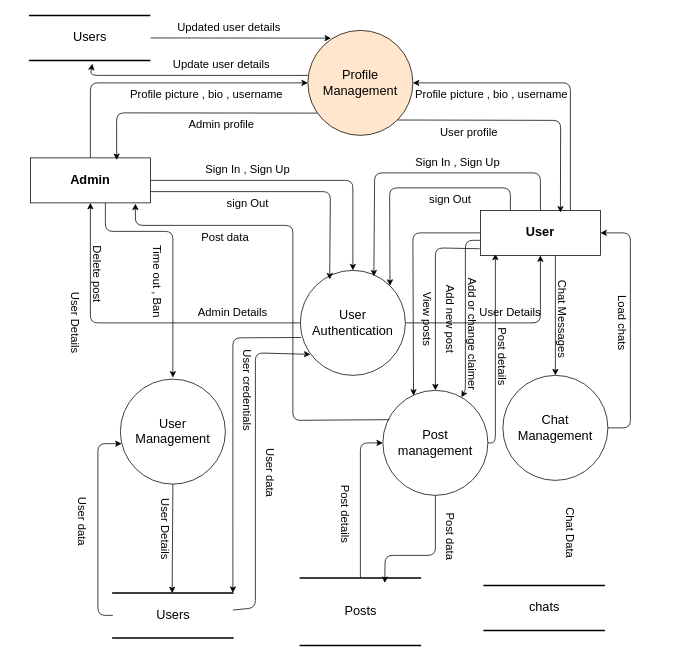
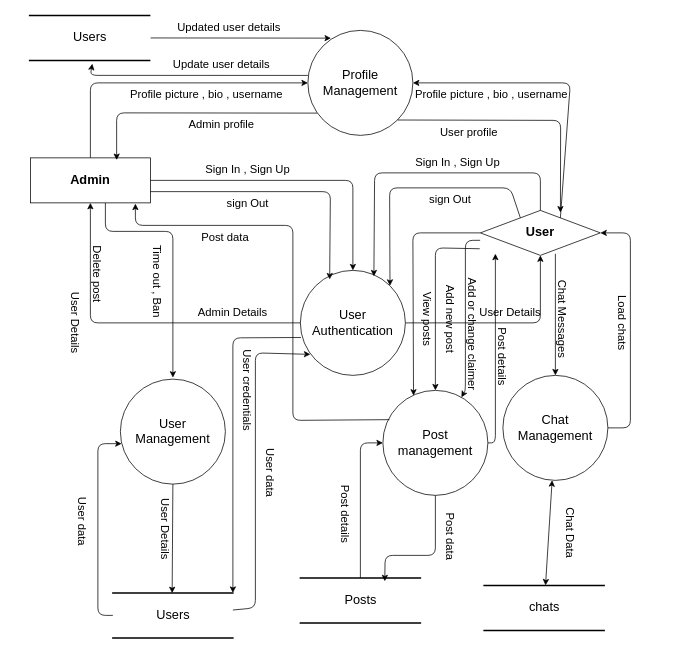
  <mxCell id="0" />
  <mxCell id="1" parent="0" />
  <mxCell id="2" style="edgeStyle=none;html=1;entryX=0.125;entryY=0.964;entryDx=0;entryDy=0;entryPerimeter=0;" edge="1" parent="1" source="3" target="15"><mxGeometry relative="1" as="geometry"><Array as="points"><mxPoint x="660" y="590" /></Array></mxGeometry></mxCell>
  <mxCell id="3" value="&lt;span style=&quot;font-size: 17px;&quot;&gt;Post&lt;/span&gt;&lt;div&gt;&lt;span style=&quot;font-size: 17px;&quot;&gt;management&lt;/span&gt;&lt;/div&gt;" style="ellipse;whiteSpace=wrap;html=1;aspect=fixed;fontFamily=Helvetica;fontSize=14;" parent="1" vertex="1"><mxGeometry x="510" y="520" width="140" height="140" as="geometry" /></mxCell>
+ <mxCell id="4" style="edgeStyle=none;html=1;startArrow=classic;startFill=1;" edge="1" parent="1" source="6" target="41"><mxGeometry relative="1" as="geometry" /></mxCell>
  <mxCell id="5" style="edgeStyle=none;html=1;entryX=1;entryY=0.5;entryDx=0;entryDy=0;" edge="1" parent="1" source="6" target="15"><mxGeometry relative="1" as="geometry"><Array as="points"><mxPoint x="840" y="570" /><mxPoint x="840" y="310" /></Array></mxGeometry></mxCell>
  <mxCell id="6" value="&lt;font style=&quot;font-size: 17px;&quot;&gt;Chat&lt;/font&gt;&lt;div&gt;&lt;font style=&quot;font-size: 17px;&quot;&gt;Management&lt;/font&gt;&lt;/div&gt;" style="ellipse;whiteSpace=wrap;html=1;aspect=fixed;fontFamily=Helvetica;fontSize=14;" parent="1" vertex="1"><mxGeometry x="670" y="500" width="140" height="140" as="geometry" /></mxCell>
  <mxCell id="7" style="edgeStyle=none;html=1;entryX=0.5;entryY=1;entryDx=0;entryDy=0;" edge="1" parent="1" source="9" target="19"><mxGeometry relative="1" as="geometry"><Array as="points"><mxPoint x="120" y="430" /></Array></mxGeometry></mxCell>
  <mxCell id="8" style="edgeStyle=none;html=1;entryX=0.5;entryY=1;entryDx=0;entryDy=0;" edge="1" parent="1" source="9" target="15"><mxGeometry relative="1" as="geometry"><Array as="points"><mxPoint x="720" y="430" /></Array></mxGeometry></mxCell>
  <mxCell id="9" value="&lt;font style=&quot;font-size: 17px;&quot;&gt;User&lt;/font&gt;&lt;div&gt;&lt;font style=&quot;font-size: 17px;&quot;&gt;Authentication&lt;/font&gt;&lt;/div&gt;" style="ellipse;whiteSpace=wrap;html=1;aspect=fixed;fontFamily=Helvetica;fontSize=14;" vertex="1" parent="1"><mxGeometry y="360" width="140" height="140" as="geometry" x="400" /></mxCell>
  <mxCell id="10" style="edgeStyle=none;html=1;entryX=1;entryY=0;entryDx=0;entryDy=0;exitX=0.25;exitY=0;exitDx=0;exitDy=0;" edge="1" parent="1" source="15" target="9"><mxGeometry relative="1" as="geometry"><Array as="points"><mxPoint x="680" y="250" /><mxPoint x="519" y="250" /></Array></mxGeometry></mxCell>
  <mxCell id="11" style="edgeStyle=none;html=1;entryX=0.5;entryY=0;entryDx=0;entryDy=0;exitX=0.625;exitY=0.964;exitDx=0;exitDy=0;exitPerimeter=0;" edge="1" parent="1" source="15" target="6"><mxGeometry relative="1" as="geometry" /></mxCell>
  <mxCell id="12" style="edgeStyle=none;html=1;entryX=1;entryY=0.5;entryDx=0;entryDy=0;exitX=0.75;exitY=0;exitDx=0;exitDy=0;" edge="1" parent="1" source="15" target="44"><mxGeometry relative="1" as="geometry"><Array as="points"><mxPoint x="760" y="110" /></Array></mxGeometry></mxCell>
  <mxCell id="13" style="edgeStyle=none;html=1;entryX=0.5;entryY=0;entryDx=0;entryDy=0;exitX=-0.005;exitY=0.853;exitDx=0;exitDy=0;exitPerimeter=0;" edge="1" parent="1" source="15" target="3"><mxGeometry relative="1" as="geometry"><Array as="points"><mxPoint x="580" y="330" /></Array></mxGeometry></mxCell>
  <mxCell id="14" style="edgeStyle=none;html=1;exitX=-0.002;exitY=0.665;exitDx=0;exitDy=0;exitPerimeter=0;" edge="1" parent="1" source="15" target="3"><mxGeometry relative="1" as="geometry"><Array as="points"><mxPoint x="620" y="320" /><mxPoint x="620" y="520" /></Array></mxGeometry></mxCell>
- <mxCell id="15" value="&lt;font style=&quot;font-size: 17px;&quot;&gt;User&lt;/font&gt;" style="rounded=0;whiteSpace=wrap;html=1;fontFamily=Helvetica;fontSize=14;fontStyle=1" vertex="1" parent="1"><mxGeometry x="640" y="280" width="160" height="60" as="geometry" /></mxCell>
+ <mxCell id="15" value="&lt;font style=&quot;font-size: 17px;&quot;&gt;User&lt;/font&gt;" style="rhombus;whiteSpace=wrap;html=1;fontFamily=Helvetica;fontSize=14;fontStyle=1;" vertex="1" parent="1"><mxGeometry x="640" y="280" width="160" height="60" as="geometry" /></mxCell>
  <mxCell id="16" style="edgeStyle=none;html=1;entryX=0.5;entryY=0;entryDx=0;entryDy=0;" edge="1" parent="1" source="19" target="9"><mxGeometry relative="1" as="geometry"><Array as="points"><mxPoint x="470" y="240" /></Array></mxGeometry></mxCell>
  <mxCell id="17" style="edgeStyle=none;html=1;entryX=0.5;entryY=0;entryDx=0;entryDy=0;exitX=0.625;exitY=1.003;exitDx=0;exitDy=0;exitPerimeter=0;" edge="1" parent="1" source="19"><mxGeometry relative="1" as="geometry"><mxPoint x="230" y="503" as="targetPoint" /><mxPoint x="130" y="270" as="sourcePoint" /><Array as="points"><mxPoint x="140" y="308" /><mxPoint x="230" y="308" /></Array></mxGeometry></mxCell>
  <mxCell id="18" style="edgeStyle=none;html=1;entryX=0;entryY=0.5;entryDx=0;entryDy=0;" edge="1" parent="1" source="19" target="44"><mxGeometry relative="1" as="geometry"><Array as="points"><mxPoint x="120" y="110" /></Array></mxGeometry></mxCell>
  <mxCell id="19" value="&lt;font style=&quot;font-size: 17px;&quot;&gt;Admin&lt;/font&gt;" style="rounded=0;whiteSpace=wrap;html=1;fontFamily=Helvetica;fontSize=14;fontStyle=1" vertex="1" parent="1"><mxGeometry x="40" y="210" width="160" height="60" as="geometry" /></mxCell>
  <mxCell id="20" value="&lt;font face=&quot;Helvetica&quot;&gt;&lt;span style=&quot;font-size: 17px;&quot;&gt;Users&lt;/span&gt;&lt;/font&gt;" style="html=1;rounded=0;shadow=0;comic=0;labelBackgroundColor=none;strokeWidth=2;fontFamily=Verdana;fontSize=12;align=center;shape=mxgraph.ios7ui.horLines;" vertex="1" parent="1"><mxGeometry x="149" y="790" width="162" height="60" as="geometry" /></mxCell>
  <mxCell id="21" style="edgeStyle=none;html=1;entryX=0.994;entryY=0;entryDx=0;entryDy=0;entryPerimeter=0;exitX=0.006;exitY=0.639;exitDx=0;exitDy=0;exitPerimeter=0;" edge="1" parent="1" source="9" target="20"><mxGeometry relative="1" as="geometry"><Array as="points"><mxPoint x="310" y="450" /></Array></mxGeometry></mxCell>
  <mxCell id="22" style="edgeStyle=none;html=1;exitX=0.095;exitY=0.8;exitDx=0;exitDy=0;exitPerimeter=0;startArrow=classic;startFill=1;endArrow=none;endFill=0;entryX=0.994;entryY=0.381;entryDx=0;entryDy=0;entryPerimeter=0;" edge="1" parent="1" source="9" target="20"><mxGeometry relative="1" as="geometry"><mxPoint x="440" y="680" as="targetPoint" /><Array as="points"><mxPoint x="340" y="470" /><mxPoint x="340" y="810" /></Array></mxGeometry></mxCell>
  <mxCell id="23" value="&lt;font style=&quot;font-size: 15px;&quot;&gt;User credentials&lt;/font&gt;" style="text;strokeColor=none;align=center;fillColor=none;html=1;verticalAlign=middle;whiteSpace=wrap;rounded=0;rotation=90;" vertex="1" parent="1"><mxGeometry x="250" y="505" width="160" height="30" as="geometry" /></mxCell>
  <mxCell id="24" value="&lt;span style=&quot;font-size: 15px;&quot;&gt;User data&lt;/span&gt;" style="text;strokeColor=none;align=center;fillColor=none;html=1;verticalAlign=middle;whiteSpace=wrap;rounded=0;rotation=90;" vertex="1" parent="1"><mxGeometry x="280" y="615" width="160" height="30" as="geometry" /></mxCell>
  <mxCell id="25" value="&lt;span style=&quot;font-size: 15px;&quot;&gt;Sign In , Sign Up&lt;/span&gt;" style="text;strokeColor=none;align=center;fillColor=none;html=1;verticalAlign=middle;whiteSpace=wrap;rounded=0;rotation=0;" vertex="1" parent="1"><mxGeometry x="250" y="210" width="160" height="30" as="geometry" /></mxCell>
  <mxCell id="26" style="edgeStyle=none;html=1;exitX=1;exitY=0.75;exitDx=0;exitDy=0;entryX=0.279;entryY=0.086;entryDx=0;entryDy=0;entryPerimeter=0;" edge="1" parent="1" source="19" target="9"><mxGeometry relative="1" as="geometry"><Array as="points"><mxPoint x="440" y="255" /></Array></mxGeometry></mxCell>
  <mxCell id="27" value="&lt;span style=&quot;font-size: 15px;&quot;&gt;sign Out&lt;/span&gt;" style="text;strokeColor=none;align=center;fillColor=none;html=1;verticalAlign=middle;whiteSpace=wrap;rounded=0;rotation=0;" vertex="1" parent="1"><mxGeometry x="250" y="255" width="160" height="30" as="geometry" /></mxCell>
  <mxCell id="28" value="&lt;span style=&quot;font-size: 15px;&quot;&gt;Admin Details&lt;/span&gt;" style="text;strokeColor=none;align=center;fillColor=none;html=1;verticalAlign=middle;whiteSpace=wrap;rounded=0;rotation=0;" vertex="1" parent="1"><mxGeometry x="230" y="400" width="160" height="30" as="geometry" /></mxCell>
  <mxCell id="29" style="edgeStyle=none;html=1;entryX=0.7;entryY=0.057;entryDx=0;entryDy=0;entryPerimeter=0;" edge="1" parent="1" source="15" target="9"><mxGeometry relative="1" as="geometry"><Array as="points"><mxPoint x="720" y="230" /><mxPoint x="499" y="230" /></Array></mxGeometry></mxCell>
  <mxCell id="30" value="&lt;span style=&quot;font-size: 15px;&quot;&gt;Sign In , Sign Up&lt;/span&gt;" style="text;strokeColor=none;align=center;fillColor=none;html=1;verticalAlign=middle;whiteSpace=wrap;rounded=0;rotation=0;" vertex="1" parent="1"><mxGeometry x="530" y="200" width="160" height="30" as="geometry" /></mxCell>
  <mxCell id="31" value="&lt;span style=&quot;font-size: 15px;&quot;&gt;sign Out&lt;/span&gt;" style="text;strokeColor=none;align=center;fillColor=none;html=1;verticalAlign=middle;whiteSpace=wrap;rounded=0;rotation=0;" vertex="1" parent="1"><mxGeometry x="520" y="250" width="160" height="30" as="geometry" /></mxCell>
  <mxCell id="32" value="&lt;span style=&quot;font-size: 15px;&quot;&gt;User Details&lt;/span&gt;" style="text;strokeColor=none;align=center;fillColor=none;html=1;verticalAlign=middle;whiteSpace=wrap;rounded=0;rotation=0;" vertex="1" parent="1"><mxGeometry x="600" y="400" width="160" height="30" as="geometry" /></mxCell>
  <mxCell id="33" value="&lt;font style=&quot;font-size: 17px;&quot;&gt;User&lt;/font&gt;&lt;div&gt;&lt;font style=&quot;font-size: 17px;&quot;&gt;Management&lt;/font&gt;&lt;/div&gt;" style="ellipse;whiteSpace=wrap;html=1;aspect=fixed;fontFamily=Helvetica;fontSize=14;" vertex="1" parent="1"><mxGeometry x="160" y="505" width="140" height="140" as="geometry" /></mxCell>
  <mxCell id="34" value="&lt;span style=&quot;font-size: 15px;&quot;&gt;Time out , Ban&lt;/span&gt;" style="text;strokeColor=none;align=center;fillColor=none;html=1;verticalAlign=middle;whiteSpace=wrap;rounded=0;rotation=90;" vertex="1" parent="1"><mxGeometry x="130" y="360" width="160" height="30" as="geometry" /></mxCell>
  <mxCell id="35" style="edgeStyle=none;html=1;entryX=0.494;entryY=0.006;entryDx=0;entryDy=0;entryPerimeter=0;exitX=0.5;exitY=1;exitDx=0;exitDy=0;" edge="1" parent="1" source="33" target="20"><mxGeometry relative="1" as="geometry"><Array as="points" /></mxGeometry></mxCell>
  <mxCell id="36" value="&lt;span style=&quot;font-size: 15px;&quot;&gt;User Details&lt;/span&gt;" style="text;strokeColor=none;align=center;fillColor=none;html=1;verticalAlign=middle;whiteSpace=wrap;rounded=0;rotation=90;" vertex="1" parent="1"><mxGeometry x="140" y="690" width="160" height="30" as="geometry" /></mxCell>
  <mxCell id="37" style="edgeStyle=none;html=1;entryX=0.012;entryY=0.615;entryDx=0;entryDy=0;entryPerimeter=0;exitX=0.006;exitY=0.5;exitDx=0;exitDy=0;exitPerimeter=0;" edge="1" parent="1" source="20" target="33"><mxGeometry relative="1" as="geometry"><mxPoint y="670" as="sourcePoint" x="400" /><Array as="points"><mxPoint x="130" y="820" /><mxPoint x="130" y="591" /></Array></mxGeometry></mxCell>
  <mxCell id="38" value="&lt;span style=&quot;font-size: 15px;&quot;&gt;User data&lt;/span&gt;" style="text;strokeColor=none;align=center;fillColor=none;html=1;verticalAlign=middle;whiteSpace=wrap;rounded=0;rotation=90;" vertex="1" parent="1"><mxGeometry x="30" y="680" width="160" height="30" as="geometry" /></mxCell>
  <mxCell id="39" value="&lt;span style=&quot;font-size: 15px;&quot;&gt;User Details&lt;/span&gt;" style="text;strokeColor=none;align=center;fillColor=none;html=1;verticalAlign=middle;whiteSpace=wrap;rounded=0;rotation=90;" vertex="1" parent="1"><mxGeometry x="20" y="415" width="160" height="30" as="geometry" /></mxCell>
  <mxCell id="40" value="&lt;span style=&quot;font-size: 15px;&quot;&gt;Chat Messages&lt;/span&gt;" style="text;strokeColor=none;align=center;fillColor=none;html=1;verticalAlign=middle;whiteSpace=wrap;rounded=0;rotation=90;" vertex="1" parent="1"><mxGeometry x="670" y="410" width="160" height="30" as="geometry" /></mxCell>
  <mxCell id="41" value="&lt;font face=&quot;Helvetica&quot;&gt;&lt;span style=&quot;font-size: 17px;&quot;&gt;chats&lt;/span&gt;&lt;/font&gt;" style="html=1;rounded=0;shadow=0;comic=0;labelBackgroundColor=none;strokeWidth=2;fontFamily=Verdana;fontSize=12;align=center;shape=mxgraph.ios7ui.horLines;" vertex="1" parent="1"><mxGeometry x="644" y="780" width="162" height="60" as="geometry" /></mxCell>
  <mxCell id="42" value="&lt;span style=&quot;font-size: 15px;&quot;&gt;Chat Data&lt;/span&gt;" style="text;strokeColor=none;align=center;fillColor=none;html=1;verticalAlign=middle;whiteSpace=wrap;rounded=0;rotation=90;" vertex="1" parent="1"><mxGeometry x="680" y="695" width="160" height="30" as="geometry" /></mxCell>
  <mxCell id="43" value="&lt;span style=&quot;font-size: 15px;&quot;&gt;Load chats&lt;/span&gt;" style="text;strokeColor=none;align=center;fillColor=none;html=1;verticalAlign=middle;whiteSpace=wrap;rounded=0;rotation=90;" vertex="1" parent="1"><mxGeometry x="750" y="415" width="160" height="30" as="geometry" /></mxCell>
- <mxCell id="44" value="&lt;span style=&quot;font-size: 17px;&quot;&gt;Profile&lt;/span&gt;&lt;div&gt;&lt;span style=&quot;font-size: 17px;&quot;&gt;Management&lt;/span&gt;&lt;/div&gt;" style="ellipse;whiteSpace=wrap;html=1;aspect=fixed;fontFamily=Helvetica;fontSize=14;fillColor=#ffe6cc;" vertex="1" parent="1"><mxGeometry x="410" y="40" width="140" height="140" as="geometry" /></mxCell>
+ <mxCell id="44" value="&lt;span style=&quot;font-size: 17px;&quot;&gt;Profile&lt;/span&gt;&lt;div&gt;&lt;span style=&quot;font-size: 17px;&quot;&gt;Management&lt;/span&gt;&lt;/div&gt;" style="ellipse;whiteSpace=wrap;html=1;aspect=fixed;fontFamily=Helvetica;fontSize=14;" vertex="1" parent="1"><mxGeometry x="410" y="40" width="140" height="140" as="geometry" /></mxCell>
  <mxCell id="45" style="edgeStyle=none;html=1;entryX=0.22;entryY=0.074;entryDx=0;entryDy=0;entryPerimeter=0;" edge="1" parent="1" source="46" target="44"><mxGeometry relative="1" as="geometry" /></mxCell>
  <mxCell id="46" value="&lt;font face=&quot;Helvetica&quot;&gt;&lt;span style=&quot;font-size: 17px;&quot;&gt;Users&lt;/span&gt;&lt;/font&gt;" style="html=1;rounded=0;shadow=0;comic=0;labelBackgroundColor=none;strokeWidth=2;fontFamily=Verdana;fontSize=12;align=center;shape=mxgraph.ios7ui.horLines;" vertex="1" parent="1"><mxGeometry x="38" y="20" width="162" height="60" as="geometry" /></mxCell>
  <mxCell id="47" value="&lt;span style=&quot;font-size: 15px;&quot;&gt;Profile picture , bio , username&lt;/span&gt;" style="text;strokeColor=none;align=center;fillColor=none;html=1;verticalAlign=middle;whiteSpace=wrap;rounded=0;rotation=0;" vertex="1" parent="1"><mxGeometry x="160" y="110" width="230" height="30" as="geometry" /></mxCell>
  <mxCell id="48" style="edgeStyle=none;html=1;entryX=0.522;entryY=1.075;entryDx=0;entryDy=0;entryPerimeter=0;exitX=0;exitY=0.429;exitDx=0;exitDy=0;exitPerimeter=0;" edge="1" parent="1" source="44" target="46"><mxGeometry relative="1" as="geometry"><Array as="points"><mxPoint x="120" y="100" /></Array></mxGeometry></mxCell>
  <mxCell id="49" value="&lt;span style=&quot;font-size: 15px;&quot;&gt;Profile picture , bio , username&lt;/span&gt;" style="text;strokeColor=none;align=center;fillColor=none;html=1;verticalAlign=middle;whiteSpace=wrap;rounded=0;rotation=0;" vertex="1" parent="1"><mxGeometry x="540" y="110" width="230" height="30" as="geometry" /></mxCell>
  <mxCell id="50" value="&lt;span style=&quot;font-size: 15px;&quot;&gt;Update user details&lt;/span&gt;" style="text;strokeColor=none;align=center;fillColor=none;html=1;verticalAlign=middle;whiteSpace=wrap;rounded=0;rotation=0;" vertex="1" parent="1"><mxGeometry x="180" y="70" width="230" height="30" as="geometry" /></mxCell>
  <mxCell id="51" value="&lt;span style=&quot;font-size: 15px;&quot;&gt;Updated user details&lt;/span&gt;" style="text;strokeColor=none;align=center;fillColor=none;html=1;verticalAlign=middle;whiteSpace=wrap;rounded=0;rotation=0;" vertex="1" parent="1"><mxGeometry x="190" y="20" width="230" height="30" as="geometry" /></mxCell>
  <mxCell id="52" style="edgeStyle=none;html=1;entryX=0.719;entryY=0.047;entryDx=0;entryDy=0;entryPerimeter=0;exitX=0.089;exitY=0.788;exitDx=0;exitDy=0;exitPerimeter=0;" edge="1" parent="1" source="44" target="19"><mxGeometry relative="1" as="geometry"><Array as="points"><mxPoint x="155" y="150" /></Array></mxGeometry></mxCell>
  <mxCell id="53" value="&lt;span style=&quot;font-size: 15px;&quot;&gt;Admin profile&lt;/span&gt;" style="text;strokeColor=none;align=center;fillColor=none;html=1;verticalAlign=middle;whiteSpace=wrap;rounded=0;rotation=0;" vertex="1" parent="1"><mxGeometry x="180" y="150" width="230" height="30" as="geometry" /></mxCell>
  <mxCell id="54" style="edgeStyle=none;html=1;entryX=0.667;entryY=0.047;entryDx=0;entryDy=0;entryPerimeter=0;exitX=1;exitY=1;exitDx=0;exitDy=0;" edge="1" parent="1" source="44" target="15"><mxGeometry relative="1" as="geometry"><Array as="points"><mxPoint x="747" y="160" /></Array></mxGeometry></mxCell>
  <mxCell id="55" value="&lt;span style=&quot;font-size: 15px;&quot;&gt;User profile&lt;/span&gt;" style="text;strokeColor=none;align=center;fillColor=none;html=1;verticalAlign=middle;whiteSpace=wrap;rounded=0;rotation=0;" vertex="1" parent="1"><mxGeometry x="510" y="160" width="230" height="30" as="geometry" /></mxCell>
  <mxCell id="56" style="edgeStyle=none;html=1;entryX=0.292;entryY=0.05;entryDx=0;entryDy=0;entryPerimeter=0;" edge="1" parent="1" source="15" target="3"><mxGeometry relative="1" as="geometry"><Array as="points"><mxPoint x="550" y="310" /></Array></mxGeometry></mxCell>
  <mxCell id="57" value="&lt;span style=&quot;font-size: 15px;&quot;&gt;View posts&lt;/span&gt;" style="text;strokeColor=none;align=center;fillColor=none;html=1;verticalAlign=middle;whiteSpace=wrap;rounded=0;rotation=90;" vertex="1" parent="1"><mxGeometry x="490" y="410" width="160" height="30" as="geometry" /></mxCell>
  <mxCell id="58" value="&lt;span style=&quot;font-size: 15px;&quot;&gt;Add new post&lt;/span&gt;" style="text;strokeColor=none;align=center;fillColor=none;html=1;verticalAlign=middle;whiteSpace=wrap;rounded=0;rotation=90;" vertex="1" parent="1"><mxGeometry x="520" y="410" width="160" height="30" as="geometry" /></mxCell>
  <mxCell id="59" style="edgeStyle=none;html=1;entryX=0;entryY=0.5;entryDx=0;entryDy=0;" edge="1" parent="1" source="60" target="3"><mxGeometry relative="1" as="geometry"><Array as="points"><mxPoint x="480" y="590" /></Array></mxGeometry></mxCell>
- <mxCell id="60" value="&lt;font face=&quot;Helvetica&quot;&gt;&lt;span style=&quot;font-size: 17px;&quot;&gt;Posts&lt;/span&gt;&lt;/font&gt;" style="html=1;rounded=0;shadow=0;comic=0;labelBackgroundColor=none;strokeWidth=2;fontFamily=Verdana;fontSize=12;align=center;shape=mxgraph.ios7ui.horLines;" vertex="1" parent="1"><mxGeometry x="399" y="770" width="162" height="90" as="geometry" /></mxCell>
+ <mxCell id="60" value="&lt;font face=&quot;Helvetica&quot;&gt;&lt;span style=&quot;font-size: 17px;&quot;&gt;Posts&lt;/span&gt;&lt;/font&gt;" style="html=1;rounded=0;shadow=0;comic=0;labelBackgroundColor=none;strokeWidth=2;fontFamily=Verdana;fontSize=12;align=center;shape=mxgraph.ios7ui.horLines;" vertex="1" parent="1"><mxGeometry x="399" y="770" width="162" height="60" as="geometry" /></mxCell>
  <mxCell id="61" style="edgeStyle=none;html=1;entryX=0.701;entryY=0.075;entryDx=0;entryDy=0;entryPerimeter=0;" edge="1" parent="1" source="3" target="60"><mxGeometry relative="1" as="geometry"><Array as="points"><mxPoint x="580" y="740" /><mxPoint x="513" y="740" /></Array></mxGeometry></mxCell>
  <mxCell id="62" value="&lt;span style=&quot;font-size: 15px;&quot;&gt;Post data&lt;/span&gt;" style="text;strokeColor=none;align=center;fillColor=none;html=1;verticalAlign=middle;whiteSpace=wrap;rounded=0;rotation=90;" vertex="1" parent="1"><mxGeometry x="520" y="700" width="160" height="30" as="geometry" /></mxCell>
  <mxCell id="63" value="&lt;span style=&quot;font-size: 15px;&quot;&gt;Post details&lt;/span&gt;" style="text;strokeColor=none;align=center;fillColor=none;html=1;verticalAlign=middle;whiteSpace=wrap;rounded=0;rotation=90;" vertex="1" parent="1"><mxGeometry x="380" y="670" width="160" height="30" as="geometry" /></mxCell>
  <mxCell id="64" value="&lt;span style=&quot;font-size: 15px;&quot;&gt;Post details&lt;/span&gt;" style="text;strokeColor=none;align=center;fillColor=none;html=1;verticalAlign=middle;whiteSpace=wrap;rounded=0;rotation=90;" vertex="1" parent="1"><mxGeometry x="590" y="460" width="160" height="30" as="geometry" /></mxCell>
  <mxCell id="65" value="&lt;span style=&quot;font-size: 15px;&quot;&gt;Add or change claimer&lt;/span&gt;" style="text;strokeColor=none;align=center;fillColor=none;html=1;verticalAlign=middle;whiteSpace=wrap;rounded=0;rotation=90;" vertex="1" parent="1"><mxGeometry x="550" y="430" width="160" height="30" as="geometry" /></mxCell>
  <mxCell id="66" value="&lt;span style=&quot;font-size: 15px;&quot;&gt;Delete post&lt;/span&gt;" style="text;strokeColor=none;align=center;fillColor=none;html=1;verticalAlign=middle;whiteSpace=wrap;rounded=0;rotation=90;" vertex="1" parent="1"><mxGeometry x="50" y="350" width="160" height="30" as="geometry" /></mxCell>
  <mxCell id="67" style="edgeStyle=none;html=1;exitX=0.062;exitY=0.279;exitDx=0;exitDy=0;exitPerimeter=0;" edge="1" parent="1" source="3"><mxGeometry relative="1" as="geometry"><mxPoint x="180" y="271" as="targetPoint" /><Array as="points"><mxPoint x="390" y="560" /><mxPoint x="390" y="300" /><mxPoint x="180" y="300" /></Array></mxGeometry></mxCell>
  <mxCell id="68" value="&lt;span style=&quot;font-size: 15px;&quot;&gt;Post data&lt;/span&gt;" style="text;strokeColor=none;align=center;fillColor=none;html=1;verticalAlign=middle;whiteSpace=wrap;rounded=0;rotation=0;" vertex="1" parent="1"><mxGeometry x="220" y="300" width="160" height="30" as="geometry" /></mxCell>
